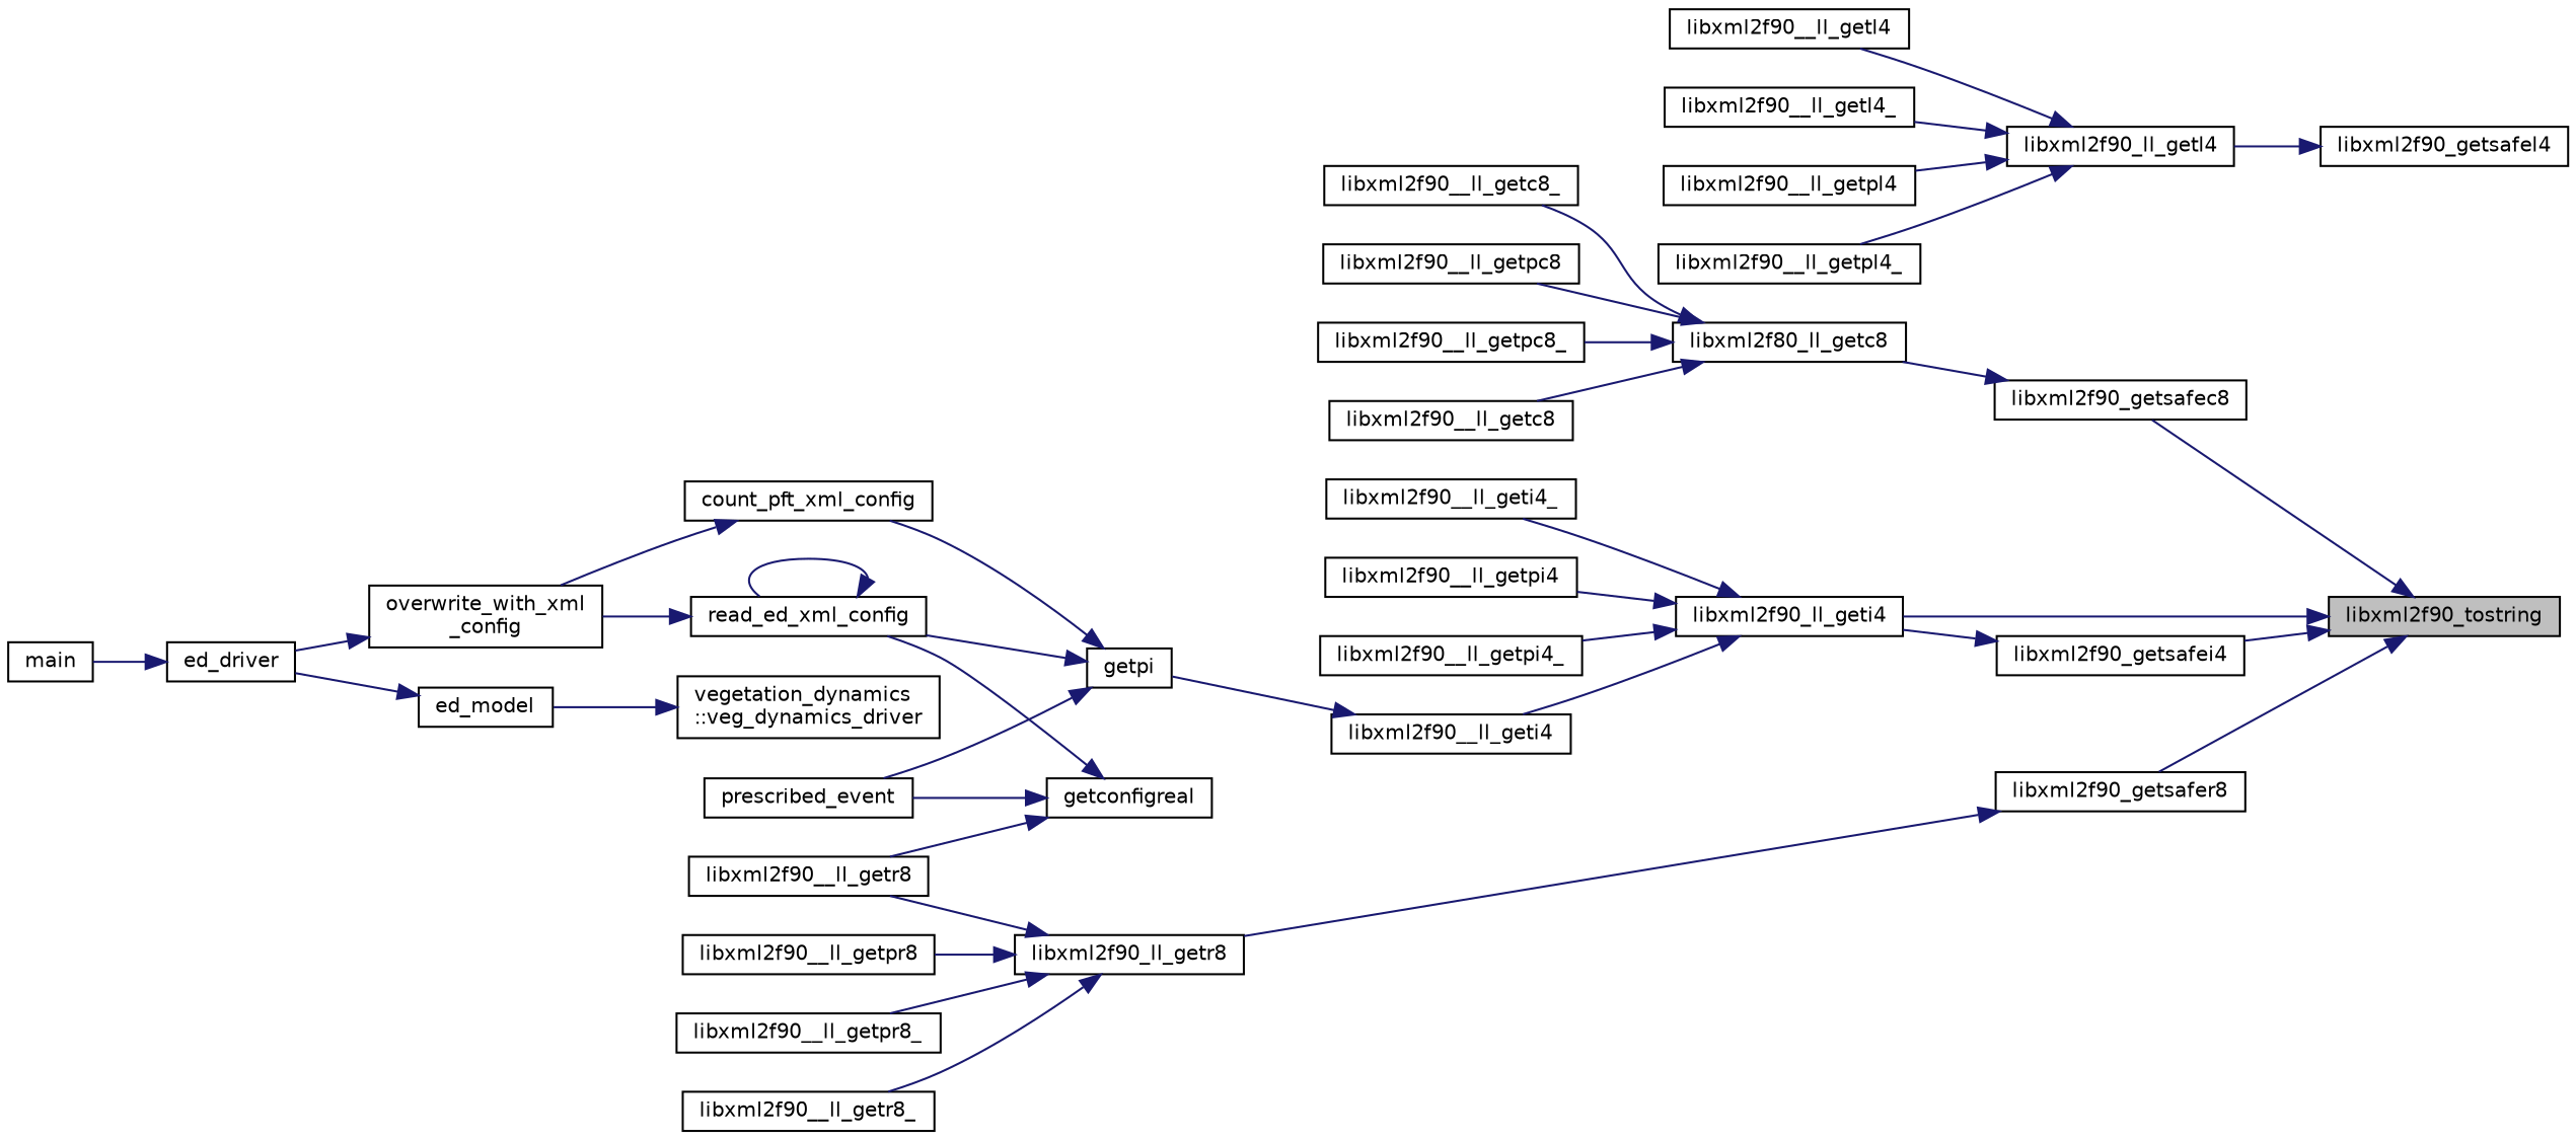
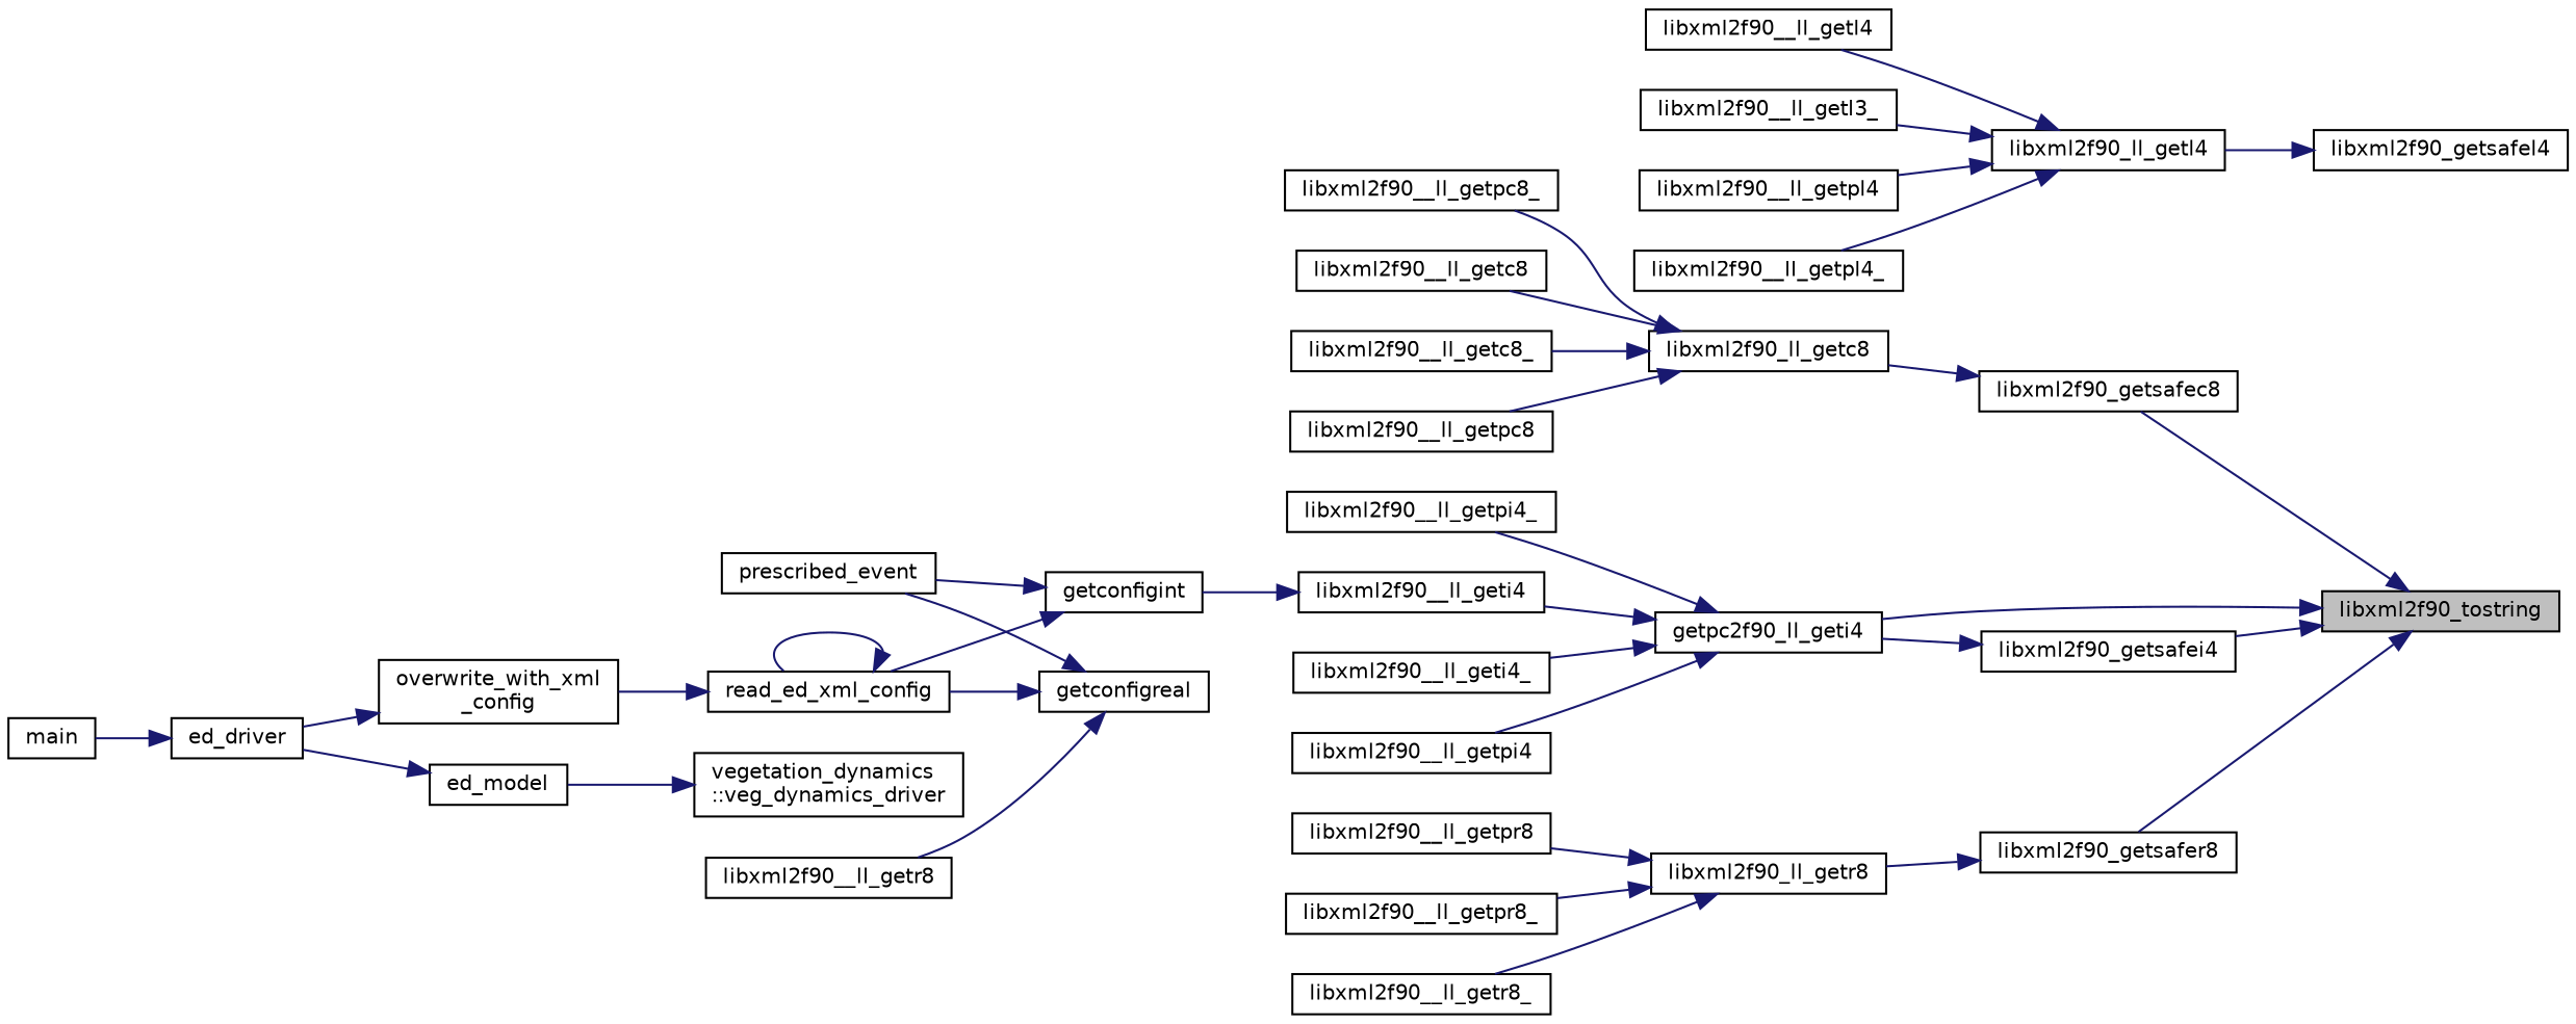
  digraph {
    rankdir=RL
    node [color=black fillcolor=white fontname=Helvetica fontsize=10 shape=record style=filled]
    edge [color=midnightblue dir=back fontname=Helvetica fontsize=10 labelfontname=Helvetica labelfontsize=10 style=solid]
    n1 [fillcolor=grey75 fontcolor=black height=0.2 label=libxml2f90_tostring width=0.4]
    n2 [height=0.2 label=libxml2f90_getsafec8 width=0.4]
    n3 [height=0.2 label=libxml2f90_getsafei4 width=0.4]
    n4 [height=0.2 label=libxml2f90_getsafer8 width=0.4]
-   n5 [height=0.2 label=libxml2f90_ll_geti4 width=0.4]
-   n6 [height=0.2 label=libxml2f80_ll_getc8 width=0.4]
+   n5 [height=0.2 label=getpc2f90_ll_geti4 width=0.4]
+   n6 [height=0.2 label=libxml2f90_ll_getc8 width=0.4]
    n7 [height=0.2 label=libxml2f90_getsafel4 width=0.4]
    n8 [height=0.2 label=libxml2f90_ll_getl4 width=0.4]
    n9 [height=0.2 label=libxml2f90_ll_getr8 width=0.4]
    n10 [height=0.2 label=libxml2f90__ll_getc8 width=0.4]
    n11 [height=0.2 label=libxml2f90__ll_getc8_ width=0.4]
    n12 [height=0.2 label=libxml2f90__ll_getpc8 width=0.4]
    n13 [height=0.2 label=libxml2f90__ll_getpc8_ width=0.4]
    n14 [height=0.2 label=libxml2f90__ll_geti4 width=0.4]
    n15 [height=0.2 label=libxml2f90__ll_geti4_ width=0.4]
    n16 [height=0.2 label=libxml2f90__ll_getpi4 width=0.4]
    n17 [height=0.2 label=libxml2f90__ll_getpi4_ width=0.4]
-   n18 [height=0.2 label=getpi width=0.4]
-   n19 [height=0.2 label=count_pft_xml_config width=0.4]
+   n18 [height=0.2 label=getconfigint width=0.4]
    n20 [height=0.2 label=prescribed_event width=0.4]
    n21 [height=0.2 label=read_ed_xml_config width=0.4]
    n22 [height=0.2 label="overwrite_with_xml\l_config" width=0.4]
    n23 [height=0.2 label=ed_driver width=0.4]
    n24 [height=0.2 label=main width=0.4]
    n25 [height=0.2 label="vegetation_dynamics\l::veg_dynamics_driver" width=0.4]
    n26 [height=0.2 label=ed_model width=0.4]
    n27 [height=0.2 label=libxml2f90__ll_getl4 width=0.4]
-   n28 [height=0.2 label=libxml2f90__ll_getl4_ width=0.4]
+   n28 [height=0.2 label=libxml2f90__ll_getl3_ width=0.4]
    n29 [height=0.2 label=libxml2f90__ll_getpl4 width=0.4]
    n30 [height=0.2 label=libxml2f90__ll_getpl4_ width=0.4]
    n31 [height=0.2 label=libxml2f90__ll_getpr8 width=0.4]
    n32 [height=0.2 label=libxml2f90__ll_getpr8_ width=0.4]
    n33 [height=0.2 label=libxml2f90__ll_getr8 width=0.4]
    n34 [height=0.2 label=libxml2f90__ll_getr8_ width=0.4]
    n35 [height=0.2 label=getconfigreal width=0.4]
    n1 -> n2
    n1 -> n3
    n1 -> n4
    n1 -> n5
    n2 -> n6
    n3 -> n5
    n4 -> n9
    n5 -> n14
    n5 -> n15
    n5 -> n16
    n5 -> n17
    n6 -> n10
    n6 -> n11
    n6 -> n12
    n6 -> n13
    n7 -> n8
    n8 -> n27
    n8 -> n28
    n8 -> n29
    n8 -> n30
    n9 -> n31
    n9 -> n32
-   n9 -> n33
    n9 -> n34
    n14 -> n18
-   n18 -> n19
    n18 -> n20
    n18 -> n21
-   n19 -> n22
    n21 -> n21
    n21 -> n22
    n22 -> n23
    n23 -> n24
    n25 -> n26
    n26 -> n23
    n35 -> n20
    n35 -> n21
    n35 -> n33
  }
